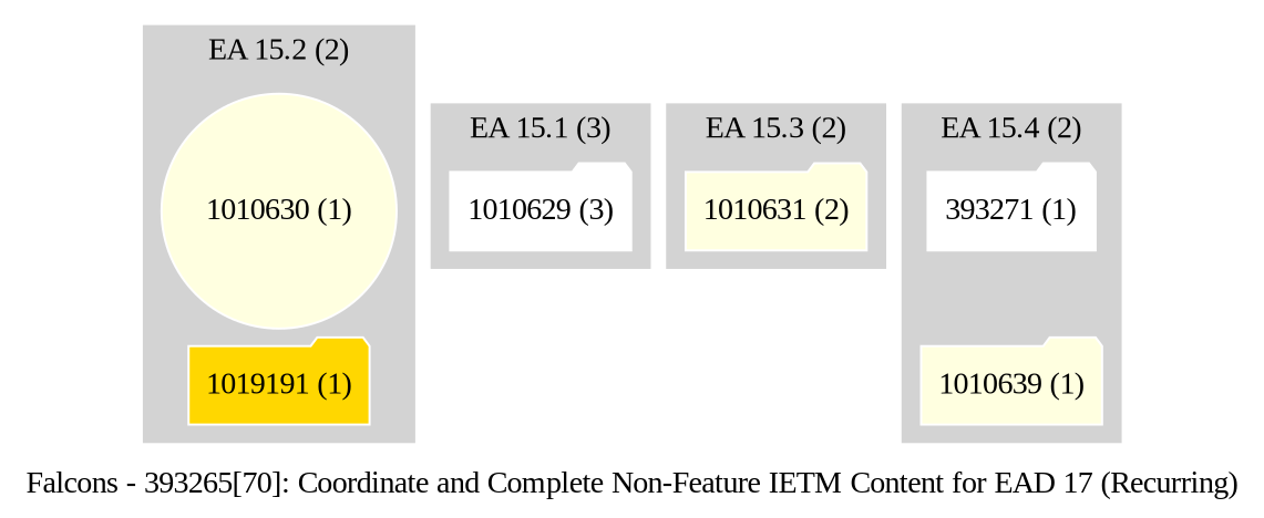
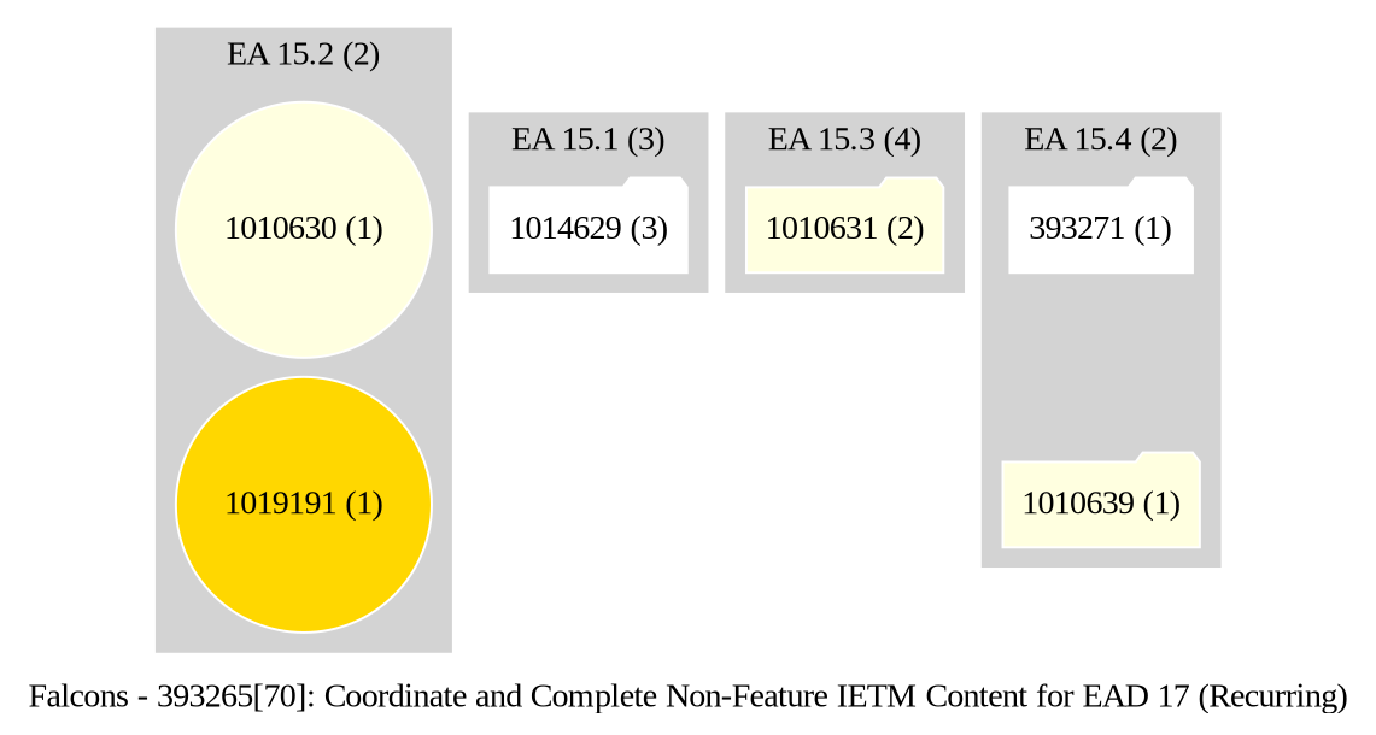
  digraph {
    fontname="Liberation Serif"
    label="Falcons - 393265[70]: Coordinate and Complete Non-Feature IETM Content for EAD 17 (Recurring)"
    ranksep=.1
    node [color=white fillcolor=lightyellow fontname="Liberation Serif" shape=folder style=filled]
    edge [fontname="Liberation Serif" style=invis]
    "1010630 (1)" [shape=circle]
-   "1019191 (1)" [fillcolor=gold]
-   "1010629 (3)" [fillcolor=white]
+   "1019191 (1)" [fillcolor=gold shape=circle]
+   "1010629 (3)" [fillcolor=white label="1014629 (3)"]
    "1010631 (2)"
    "393271 (1)" [fillcolor=white]
    n6 [label="1010639 (1)"]
    subgraph cluster_1 {
      color=lightgrey
      label="EA 15.2 (2)"
      style=filled
      "1010630 (1)"
      "1019191 (1)"
    }
    subgraph cluster_2 {
      color=lightgrey
      label="EA 15.1 (3)"
      style=filled
      "1010629 (3)"
    }
    subgraph cluster_3 {
      color=lightgrey
-     label="EA 15.3 (2)"
+     label="EA 15.3 (4)"
      style=filled
      "1010631 (2)"
    }
    subgraph cluster_4 {
      color=lightgrey
      label="EA 15.4 (2)"
      style=filled
      "393271 (1)"
      n6
    }
    "1010630 (1)" -> "1019191 (1)"
    "393271 (1)" -> n6
  }
